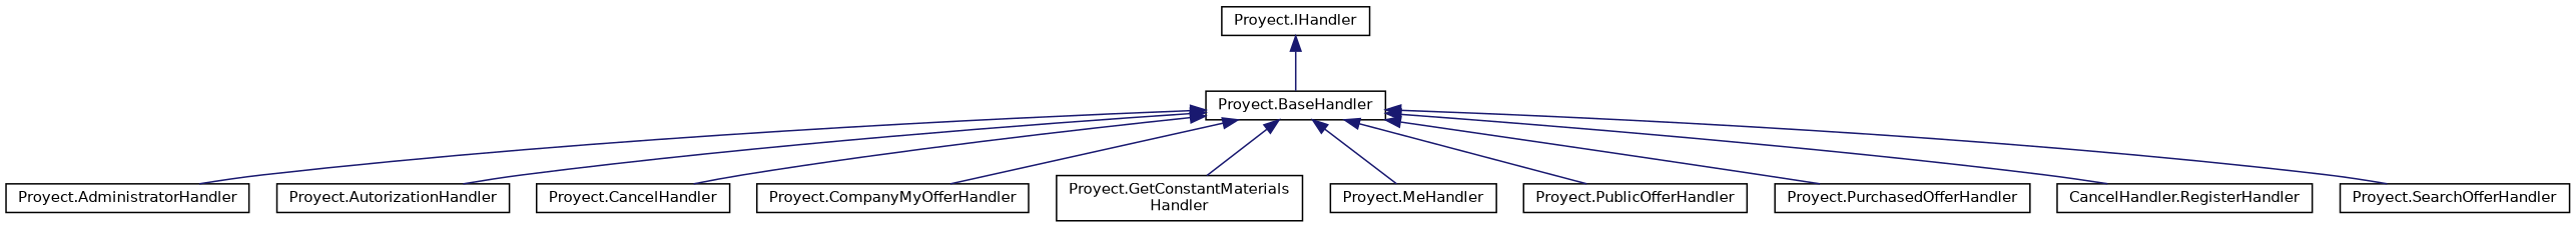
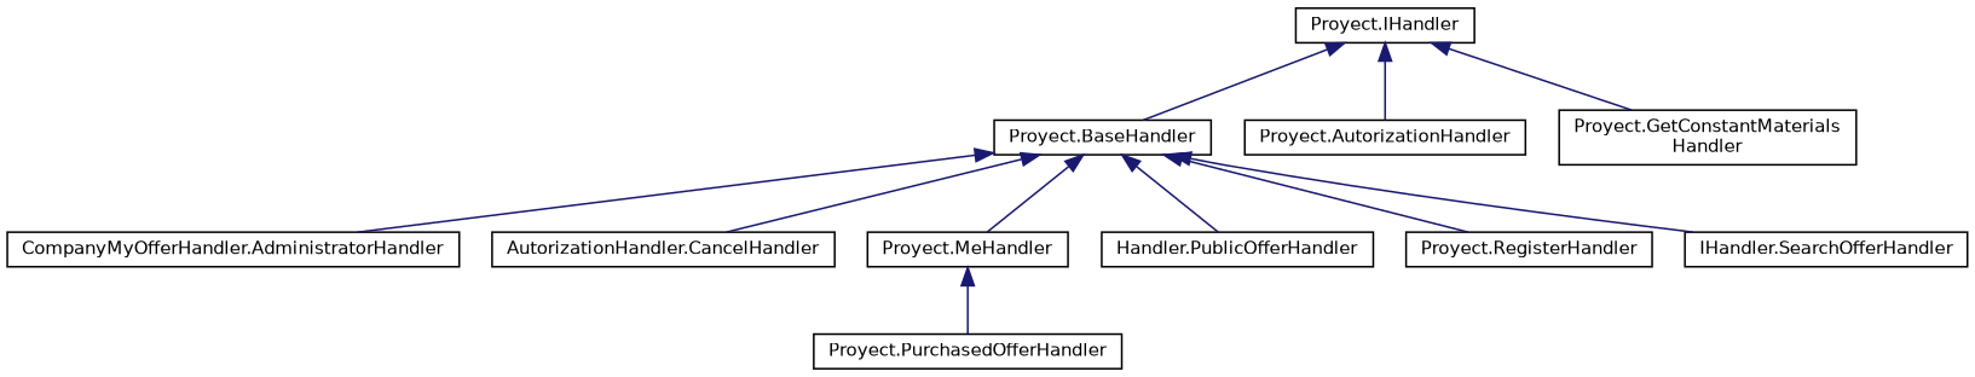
  digraph {
    rankdir=TB
    node [color=black fillcolor=white fontname=Helvetica fontsize=10 shape=record style=filled]
    edge [color=midnightblue dir=back fontname=Helvetica fontsize=10 labelfontname=Helvetica labelfontsize=10 style=solid]
    n1 [height=0.2 label="Proyect.IHandler" width=0.4]
    n2 [height=0.2 label="Proyect.BaseHandler" width=0.4]
-   n3 [height=0.2 label="Proyect.AdministratorHandler" width=0.4]
+   n3 [height=0.2 label="CompanyMyOfferHandler.AdministratorHandler" width=0.4]
    n4 [height=0.2 label="Proyect.AutorizationHandler" width=0.4]
-   n5 [height=0.2 label="Proyect.CancelHandler" width=0.4]
-   n6 [height=0.2 label="Proyect.CompanyMyOfferHandler" width=0.4]
+   n5 [height=0.2 label="AutorizationHandler.CancelHandler" width=0.4]
    n7 [height=0.2 label="Proyect.GetConstantMaterials\lHandler" width=0.4]
    n8 [height=0.2 label="Proyect.MeHandler" width=0.4]
-   n9 [height=0.2 label="Proyect.PublicOfferHandler" width=0.4]
+   n9 [height=0.2 label="Handler.PublicOfferHandler" width=0.4]
    n10 [height=0.2 label="Proyect.PurchasedOfferHandler" width=0.4]
-   n11 [height=0.2 label="CancelHandler.RegisterHandler" width=0.4]
-   n12 [height=0.2 label="Proyect.SearchOfferHandler" width=0.4]
+   n11 [height=0.2 label="Proyect.RegisterHandler" width=0.4]
+   n12 [height=0.2 label="IHandler.SearchOfferHandler" width=0.4]
    n1 -> n2
    n2 -> n3
-   n2 -> n4
+   n1 -> n4
    n2 -> n5
-   n2 -> n6
-   n2 -> n7
+   n1 -> n7
    n2 -> n8
    n2 -> n9
-   n2 -> n10
+   n8 -> n10
    n2 -> n11
    n2 -> n12
  }
